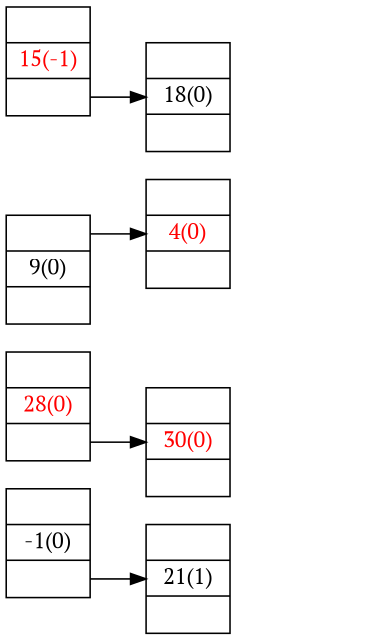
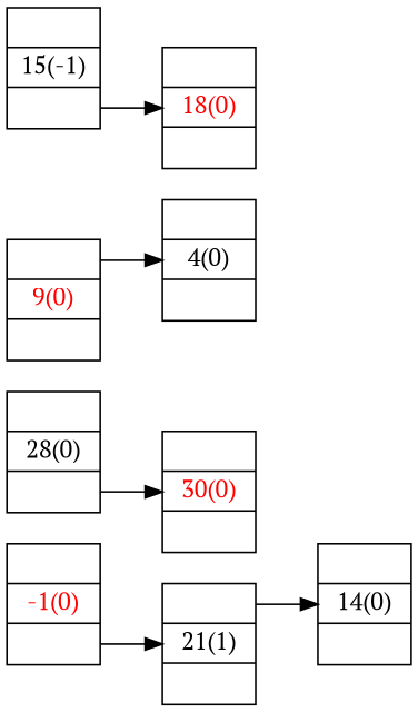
  digraph {
    fontname="PT Serif"
    rankdir=LR
    node [color=black fontname="PT Serif" shape=record]
    edge [fontname="PT Serif" headport=D tailport=R]
-   n1 [height=.1 label="<L> |<D> -1(0)|<R> "]
+   n1 [height=.1 label="<L> |<D> -1(0)|<R> " fontcolor=red]
    n2 [height=.1 label="<L> |<D> 21(1)|<R> "]
-   n4 [height=.1 label="<L> |<D> 28(0)|<R> " fontcolor=red]
+   n3 [height=.1 label="<L> |<D> 14(0)|<R> "]
+   n4 [height=.1 label="<L> |<D> 28(0)|<R> "]
    n5 [fontcolor=red height=.1 label="<L> |<D> 30(0)|<R> "]
-   n6 [height=.1 label="<L> |<D> 9(0)|<R> "]
-   n7 [fontcolor=red height=.1 label="<L> |<D> 4(0)|<R> "]
-   n8 [height=.1 label="<L> |<D> 15(-1)|<R> " fontcolor=red]
-   n9 [fontcolor=black height=.1 label="<L> |<D> 18(0)|<R> "]
+   n6 [height=.1 label="<L> |<D> 9(0)|<R> " fontcolor=red]
+   n7 [fontcolor=black height=.1 label="<L> |<D> 4(0)|<R> "]
+   n8 [height=.1 label="<L> |<D> 15(-1)|<R> "]
+   n9 [fontcolor=red height=.1 label="<L> |<D> 18(0)|<R> "]
    n1 -> n2
+   n2 -> n3 [tailport=L]
    n4 -> n5
    n6 -> n7 [tailport=L]
    n8 -> n9
  }
